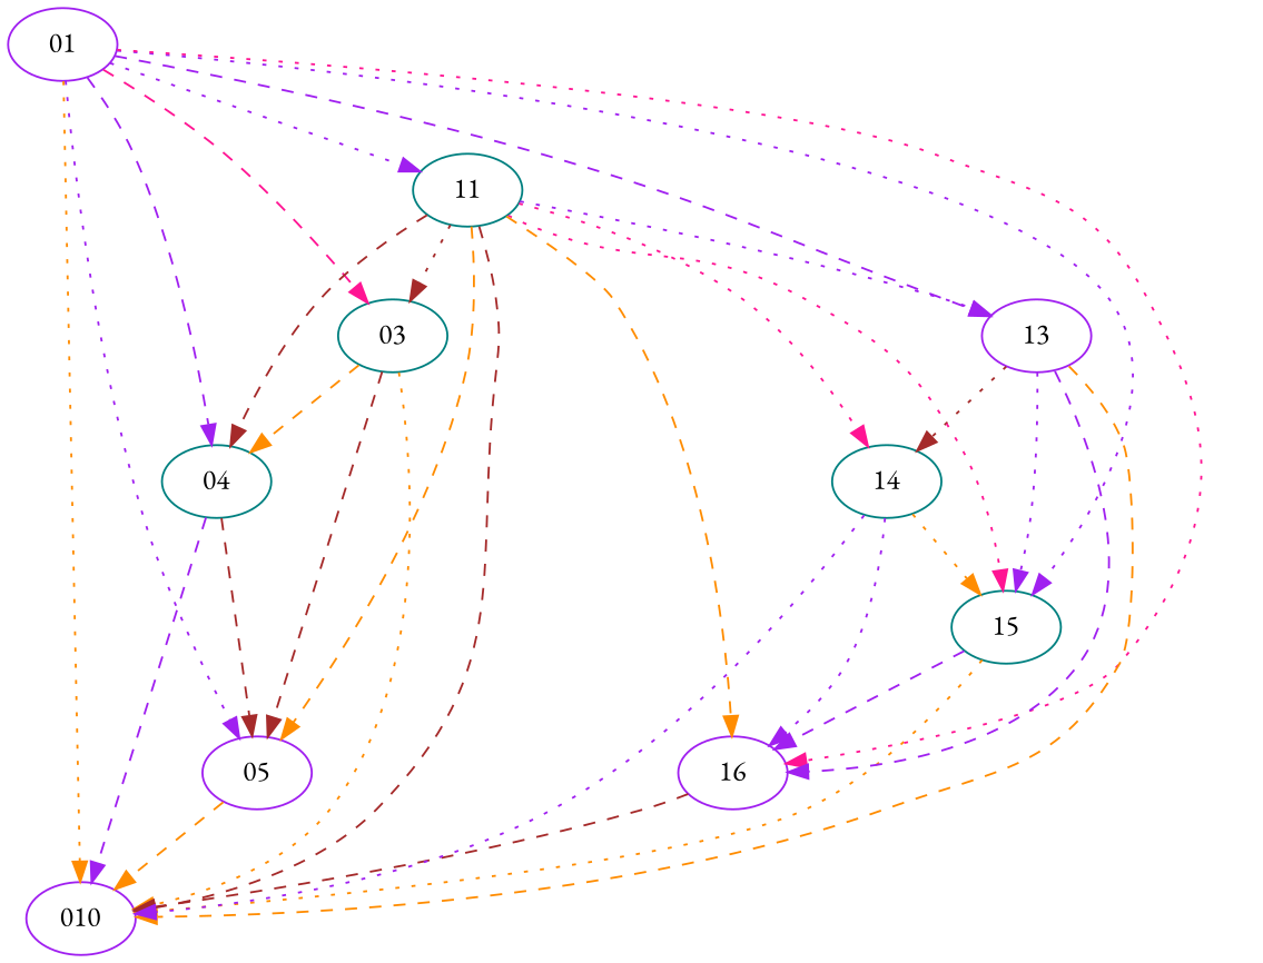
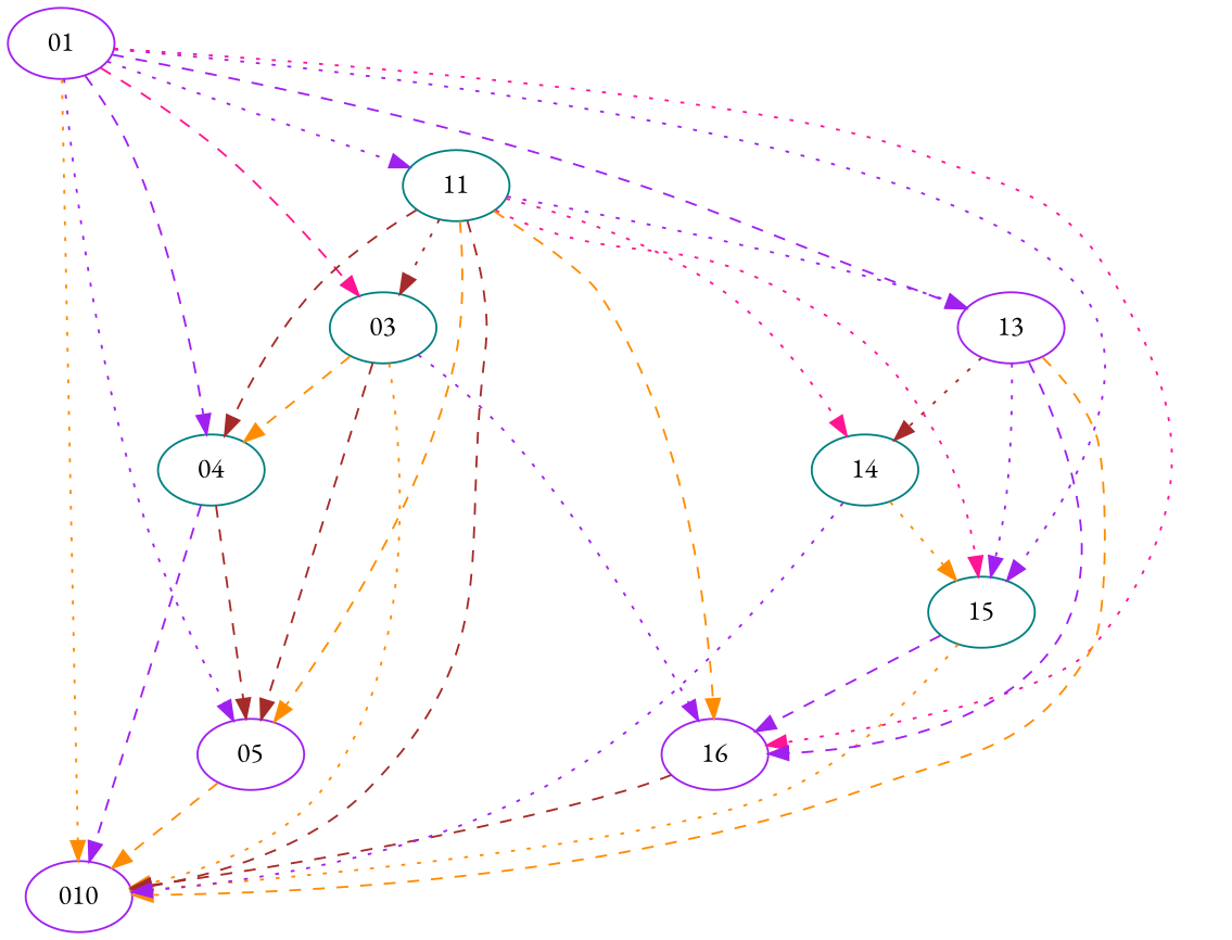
  strict digraph {
    fontname="EB Garamond"
    node [color=purple fontname="EB Garamond" weight=0]
    edge [color=purple fontname="EB Garamond" style=dashed weight=0]
    05
    03 [color=teal]
    010
    04 [color=teal]
    15 [color=teal]
    16
    01
    13
    11 [color=teal]
    14 [color=teal]
    05 -> 010 [color=darkorange]
    03 -> 05 [color=brown]
    03 -> 010 [color=darkorange style=dotted]
    03 -> 04 [color=darkorange]
    04 -> 05 [color=brown]
    04 -> 010
    15 -> 010 [color=darkorange style=dotted]
    15 -> 16
    16 -> 010 [color=brown]
    01 -> 05 [style=dotted]
    01 -> 03 [color=deeppink]
    01 -> 010 [color=darkorange style=dotted]
    01 -> 04
    01 -> 15 [style=dotted]
    01 -> 16 [color=deeppink style=dotted]
    01 -> 13
    01 -> 11 [style=dotted]
    13 -> 010 [color=darkorange]
    13 -> 15 [style=dotted]
    13 -> 16
    13 -> 14 [color=brown style=dotted]
    11 -> 05 [color=darkorange]
    11 -> 03 [color=brown style=dotted]
    11 -> 010 [color=brown]
    11 -> 04 [color=brown]
    11 -> 15 [color=deeppink style=dotted]
    11 -> 16 [color=darkorange]
    11 -> 13 [style=dotted]
    11 -> 14 [color=deeppink style=dotted]
    14 -> 010 [style=dotted]
    14 -> 15 [color=darkorange style=dotted]
-   14 -> 16 [style=dotted]
+   03 -> 16 [style=dotted]
  }
